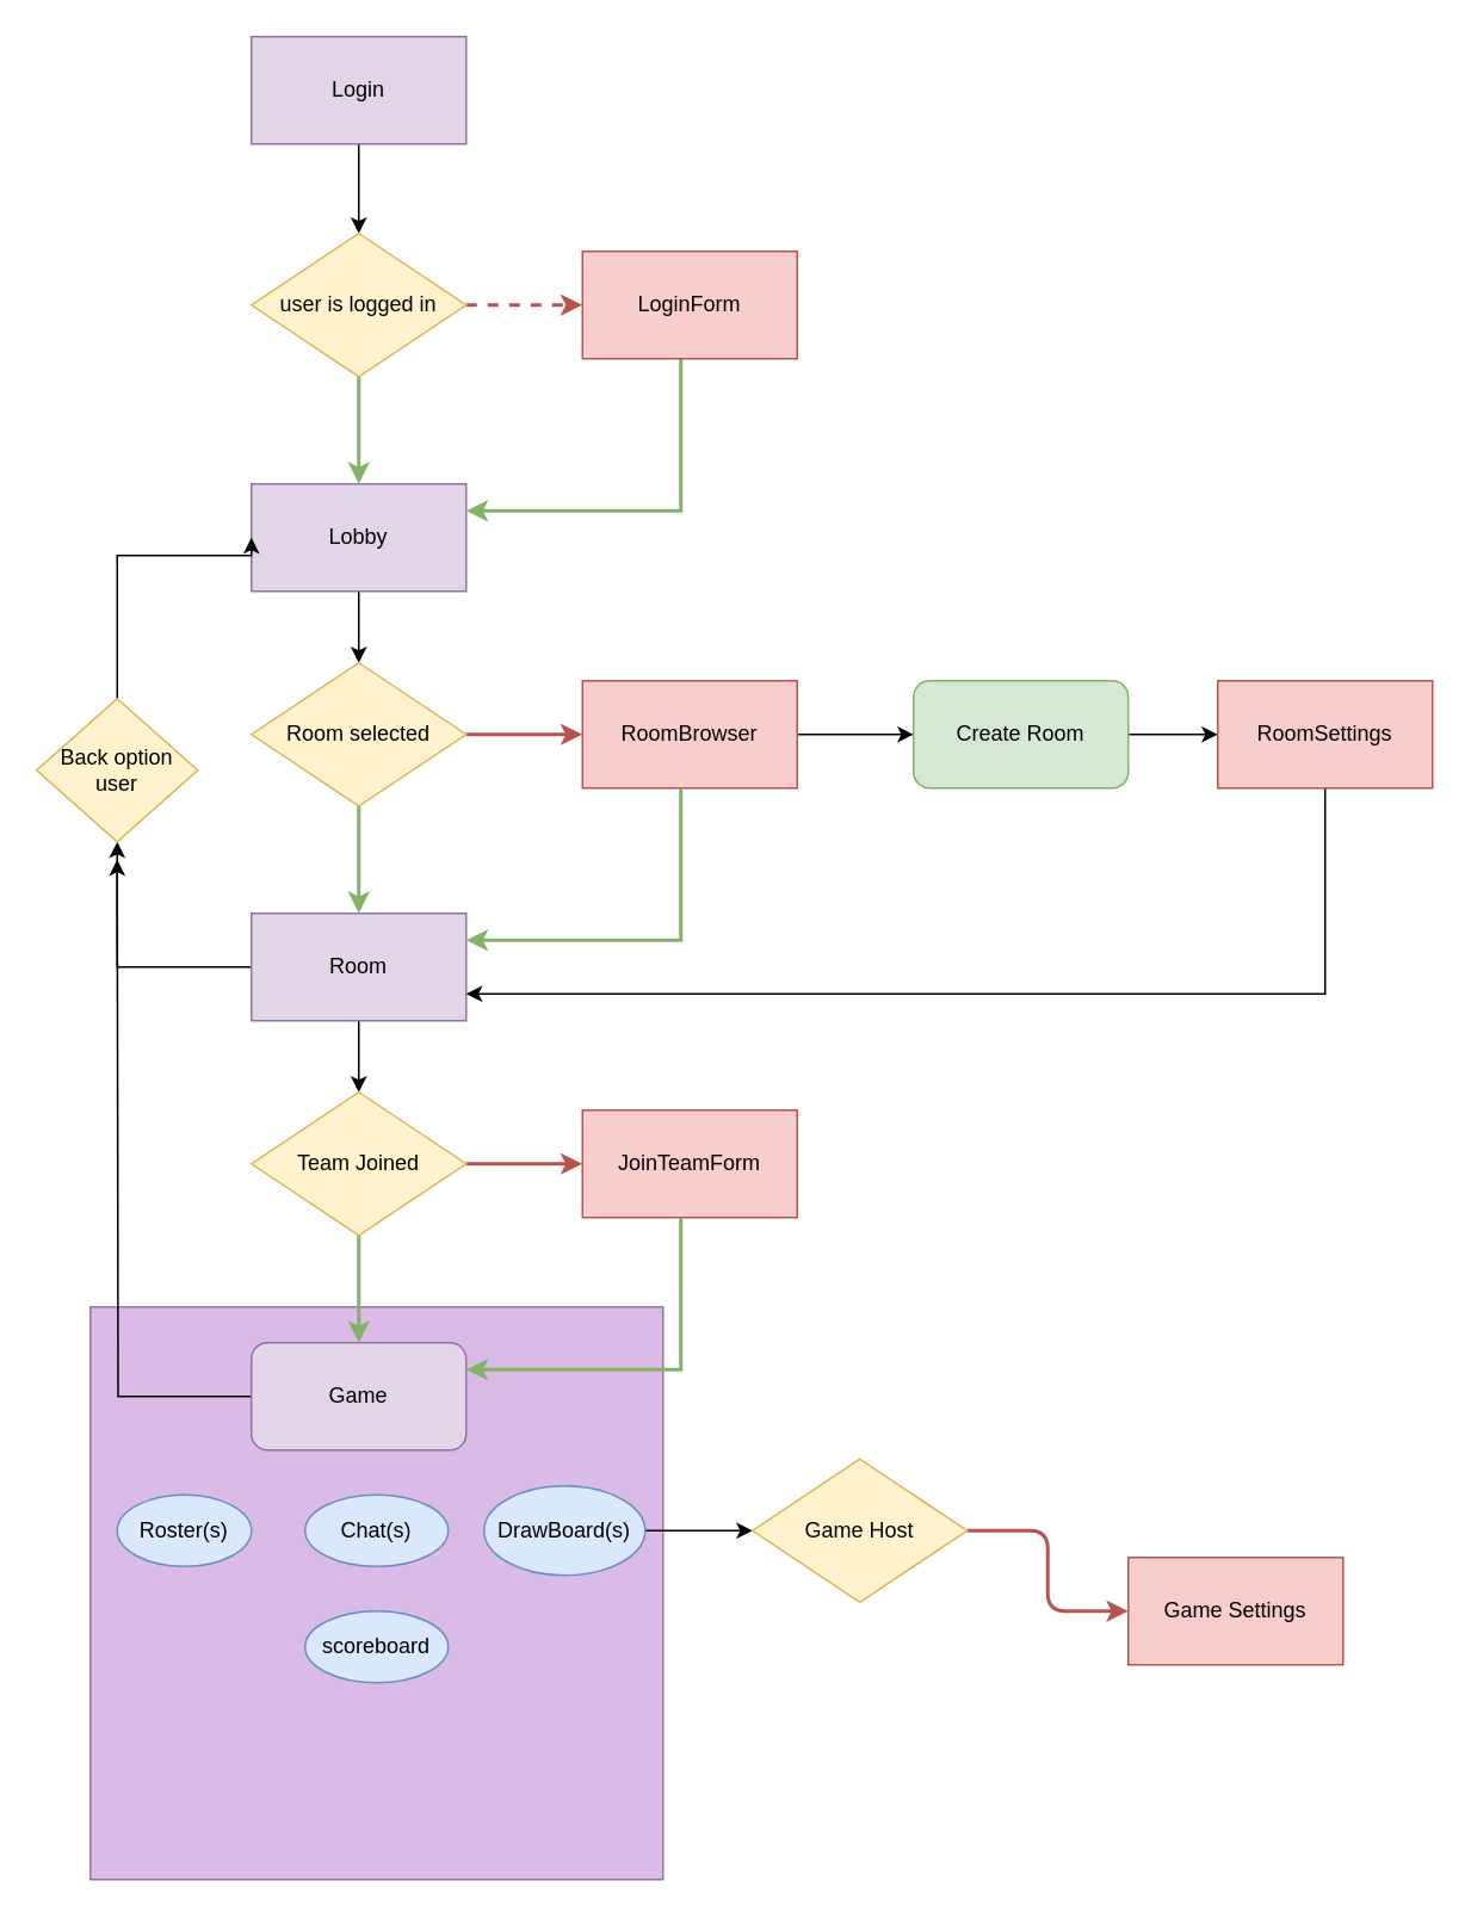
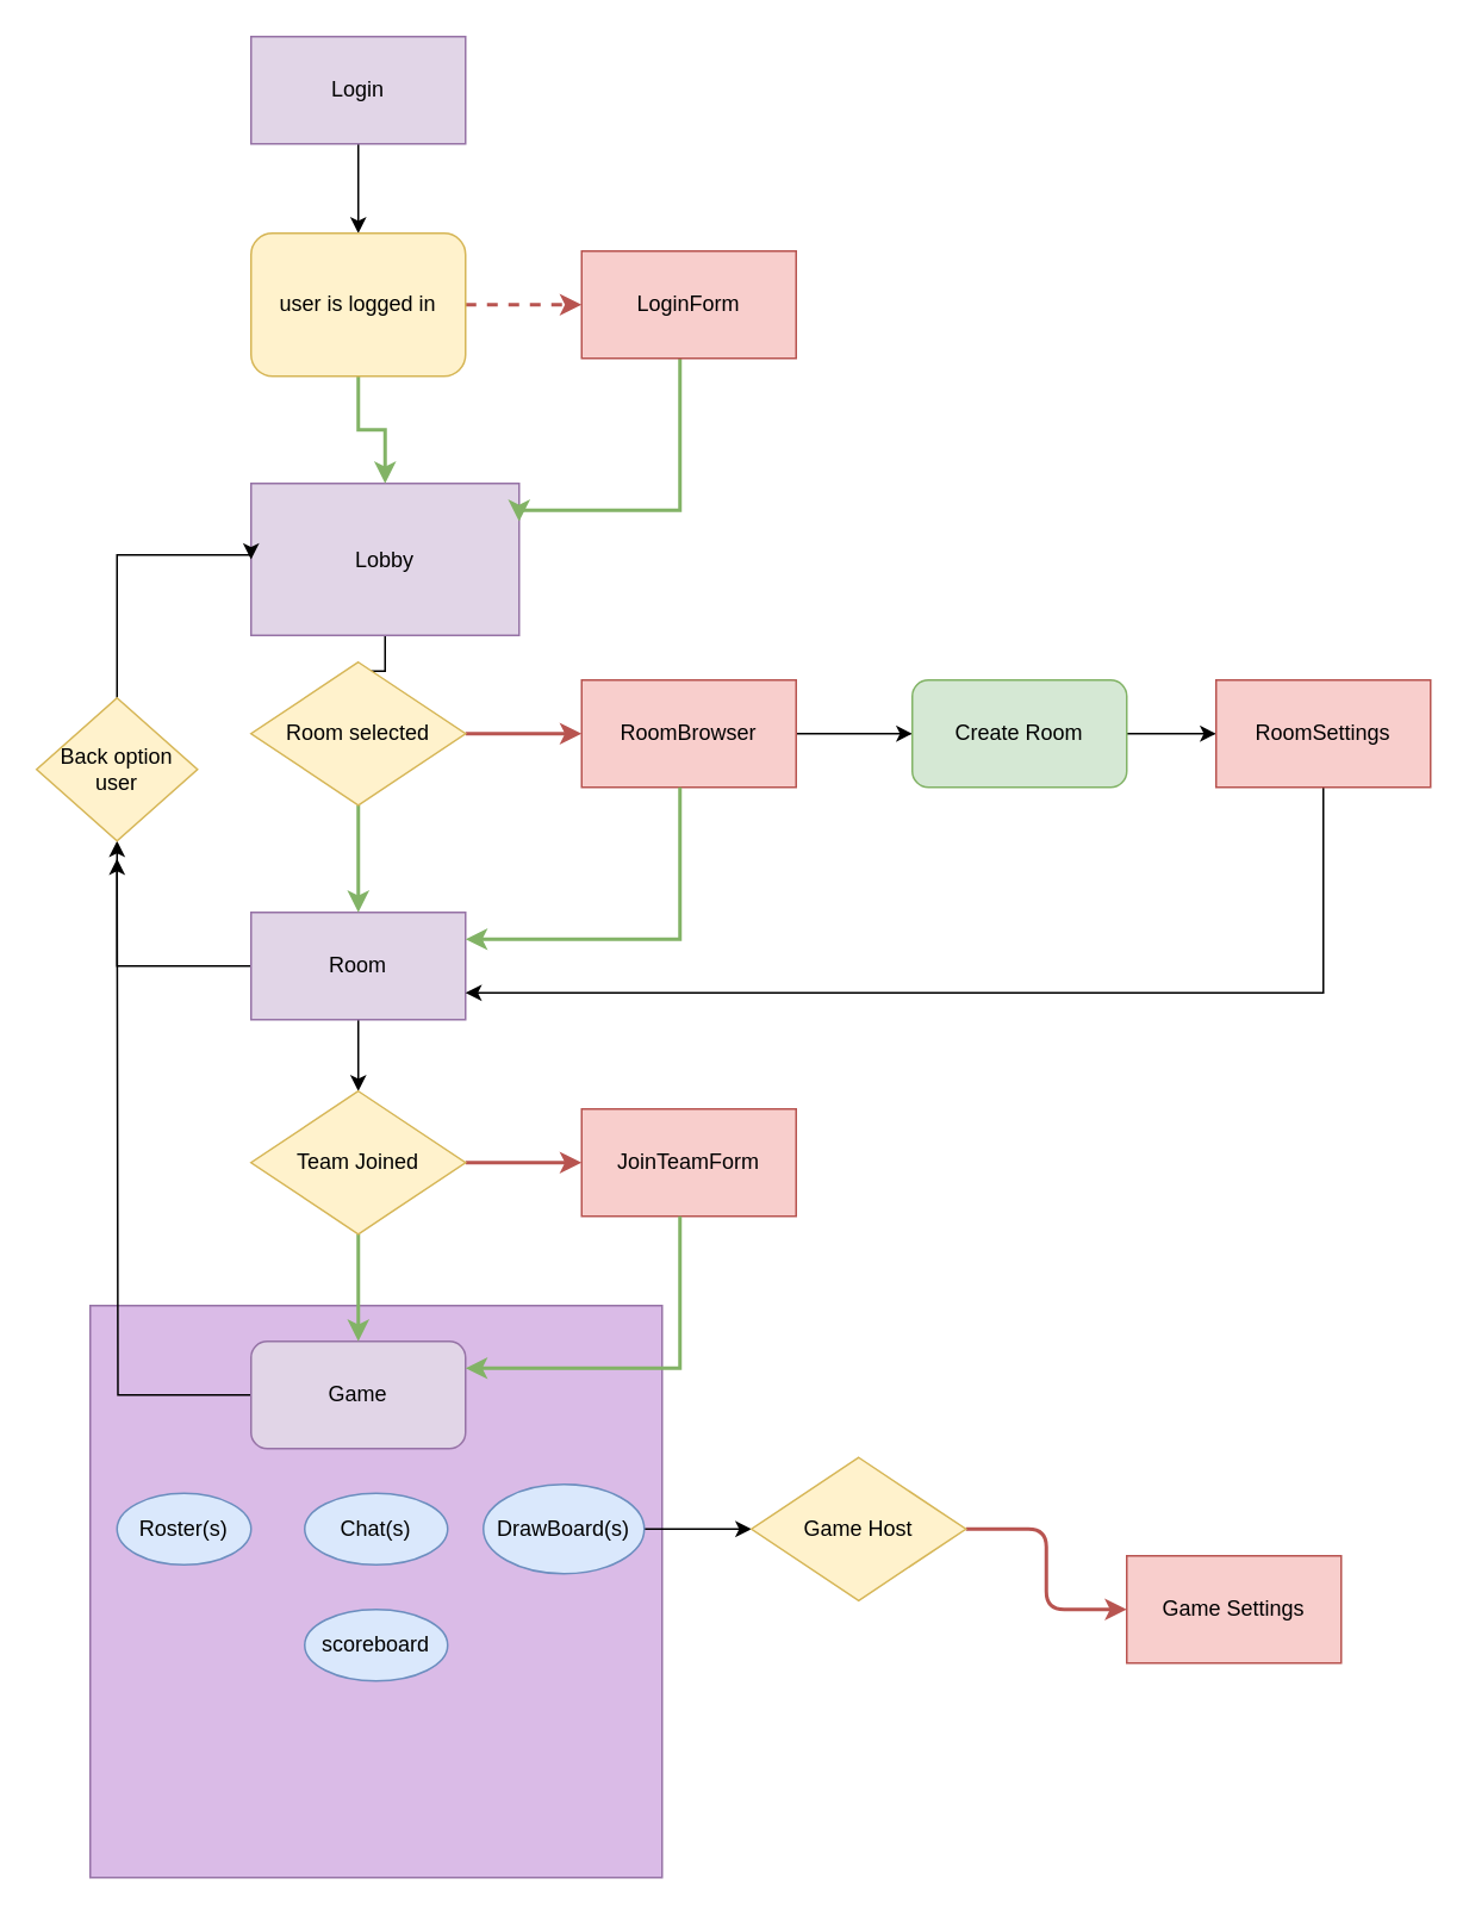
  <mxCell id="0" />
  <mxCell id="1" parent="0" />
  <mxCell id="2" value="" style="whiteSpace=wrap;html=1;aspect=fixed;fillColor=#DABBE7;strokeColor=#9673a6;" vertex="1" parent="1"><mxGeometry x="50" y="730" width="320" height="320" as="geometry" /></mxCell>
  <mxCell id="3" value="" style="edgeStyle=orthogonalEdgeStyle;rounded=0;orthogonalLoop=1;jettySize=auto;html=1;" edge="1" parent="1" source="4" target="24"><mxGeometry relative="1" as="geometry" /></mxCell>
  <mxCell id="4" value="RoomBrowser" style="rounded=0;whiteSpace=wrap;html=1;fillColor=#f8cecc;strokeColor=#b85450;" vertex="1" parent="1"><mxGeometry x="325" y="380" width="120" height="60" as="geometry" /></mxCell>
  <mxCell id="5" value="" style="edgeStyle=orthogonalEdgeStyle;rounded=0;orthogonalLoop=1;jettySize=auto;html=1;" edge="1" parent="1" source="6" target="20"><mxGeometry relative="1" as="geometry" /></mxCell>
- <mxCell id="6" value="Lobby" style="rounded=0;whiteSpace=wrap;html=1;fillColor=#e1d5e7;strokeColor=#9673a6;" vertex="1" parent="1"><mxGeometry x="140" y="270" width="120" height="60" as="geometry" /></mxCell>
+ <mxCell id="6" value="Lobby" style="rounded=0;whiteSpace=wrap;html=1;fillColor=#e1d5e7;strokeColor=#9673a6;" vertex="1" parent="1"><mxGeometry x="140" y="270" width="150" height="85" as="geometry" /></mxCell>
  <mxCell id="7" style="edgeStyle=orthogonalEdgeStyle;rounded=0;orthogonalLoop=1;jettySize=auto;html=1;entryX=1;entryY=0.25;entryDx=0;entryDy=0;fillColor=#d5e8d4;strokeColor=#82b366;strokeWidth=2;" edge="1" parent="1" source="8" target="6"><mxGeometry relative="1" as="geometry"><Array as="points"><mxPoint x="380" y="285" /></Array></mxGeometry></mxCell>
  <mxCell id="8" value="LoginForm" style="rounded=0;whiteSpace=wrap;html=1;fillColor=#f8cecc;strokeColor=#b85450;" vertex="1" parent="1"><mxGeometry x="325" y="140" width="120" height="60" as="geometry" /></mxCell>
  <mxCell id="9" value="" style="edgeStyle=orthogonalEdgeStyle;rounded=0;orthogonalLoop=1;jettySize=auto;html=1;" edge="1" parent="1" source="10" target="13"><mxGeometry relative="1" as="geometry" /></mxCell>
  <mxCell id="10" value="Login" style="rounded=0;whiteSpace=wrap;html=1;fillColor=#e1d5e7;strokeColor=#9673a6;" vertex="1" parent="1"><mxGeometry x="140" y="20" width="120" height="60" as="geometry" /></mxCell>
  <mxCell id="11" value="" style="edgeStyle=orthogonalEdgeStyle;rounded=0;orthogonalLoop=1;jettySize=auto;html=1;fillColor=#d5e8d4;strokeColor=#82b366;strokeWidth=2;" edge="1" parent="1" source="13" target="6"><mxGeometry relative="1" as="geometry" /></mxCell>
  <mxCell id="12" value="" style="edgeStyle=orthogonalEdgeStyle;rounded=1;orthogonalLoop=1;jettySize=auto;html=1;fillColor=#f8cecc;strokeColor=#b85450;strokeWidth=2;dashed=1;" edge="1" parent="1" source="13" target="8"><mxGeometry relative="1" as="geometry" /></mxCell>
- <mxCell id="13" value="user is logged in" style="rhombus;whiteSpace=wrap;html=1;fillColor=#fff2cc;strokeColor=#d6b656;" vertex="1" parent="1"><mxGeometry x="140" y="130" width="120" height="80" as="geometry" /></mxCell>
+ <mxCell id="13" value="user is logged in" style="whiteSpace=wrap;html=1;fillColor=#fff2cc;strokeColor=#d6b656;rounded=1;" vertex="1" parent="1"><mxGeometry x="140" y="130" width="120" height="80" as="geometry" /></mxCell>
  <mxCell id="14" style="edgeStyle=orthogonalEdgeStyle;rounded=0;orthogonalLoop=1;jettySize=auto;html=1;exitX=0;exitY=0.5;exitDx=0;exitDy=0;entryX=0.5;entryY=1;entryDx=0;entryDy=0;" edge="1" parent="1" source="16" target="22"><mxGeometry relative="1" as="geometry" /></mxCell>
  <mxCell id="15" value="" style="edgeStyle=orthogonalEdgeStyle;rounded=0;orthogonalLoop=1;jettySize=auto;html=1;" edge="1" parent="1" source="16" target="33"><mxGeometry relative="1" as="geometry" /></mxCell>
  <mxCell id="16" value="Room" style="rounded=0;whiteSpace=wrap;html=1;fillColor=#e1d5e7;strokeColor=#9673a6;" vertex="1" parent="1"><mxGeometry x="140" y="510" width="120" height="60" as="geometry" /></mxCell>
  <mxCell id="17" style="edgeStyle=orthogonalEdgeStyle;rounded=0;orthogonalLoop=1;jettySize=auto;html=1;entryX=1;entryY=0.25;entryDx=0;entryDy=0;fillColor=#d5e8d4;strokeColor=#82b366;strokeWidth=2;" edge="1" parent="1" target="16"><mxGeometry relative="1" as="geometry"><Array as="points"><mxPoint x="380" y="525" /></Array><mxPoint x="380" y="440" as="sourcePoint" /></mxGeometry></mxCell>
  <mxCell id="18" value="" style="edgeStyle=orthogonalEdgeStyle;rounded=0;orthogonalLoop=1;jettySize=auto;html=1;fillColor=#d5e8d4;strokeColor=#82b366;strokeWidth=2;" edge="1" parent="1" source="20" target="16"><mxGeometry relative="1" as="geometry" /></mxCell>
  <mxCell id="19" value="" style="edgeStyle=orthogonalEdgeStyle;rounded=1;orthogonalLoop=1;jettySize=auto;html=1;fillColor=#f8cecc;strokeColor=#b85450;strokeWidth=2;" edge="1" parent="1" source="20"><mxGeometry relative="1" as="geometry"><mxPoint x="325" y="410" as="targetPoint" /></mxGeometry></mxCell>
  <mxCell id="20" value="Room selected" style="rhombus;whiteSpace=wrap;html=1;fillColor=#fff2cc;strokeColor=#d6b656;" vertex="1" parent="1"><mxGeometry x="140" y="370" width="120" height="80" as="geometry" /></mxCell>
  <mxCell id="21" style="edgeStyle=orthogonalEdgeStyle;rounded=0;orthogonalLoop=1;jettySize=auto;html=1;exitX=0.5;exitY=0;exitDx=0;exitDy=0;entryX=0;entryY=0.5;entryDx=0;entryDy=0;" edge="1" parent="1" source="22" target="6"><mxGeometry relative="1" as="geometry"><Array as="points"><mxPoint x="65" y="310" /><mxPoint x="140" y="310" /></Array></mxGeometry></mxCell>
  <mxCell id="22" value="Back option user" style="rhombus;whiteSpace=wrap;html=1;fillColor=#fff2cc;strokeColor=#d6b656;" vertex="1" parent="1"><mxGeometry x="20" y="390" width="90" height="80" as="geometry" /></mxCell>
  <mxCell id="23" value="" style="edgeStyle=orthogonalEdgeStyle;rounded=0;orthogonalLoop=1;jettySize=auto;html=1;" edge="1" parent="1" source="24" target="26"><mxGeometry relative="1" as="geometry" /></mxCell>
  <mxCell id="24" value="Create Room" style="rounded=1;whiteSpace=wrap;html=1;fillColor=#d5e8d4;strokeColor=#82b366;" vertex="1" parent="1"><mxGeometry x="510" y="380" width="120" height="60" as="geometry" /></mxCell>
  <mxCell id="25" style="edgeStyle=orthogonalEdgeStyle;rounded=0;orthogonalLoop=1;jettySize=auto;html=1;exitX=0.5;exitY=1;exitDx=0;exitDy=0;entryX=1;entryY=0.75;entryDx=0;entryDy=0;" edge="1" parent="1" source="26" target="16"><mxGeometry relative="1" as="geometry" /></mxCell>
  <mxCell id="26" value="RoomSettings" style="rounded=0;whiteSpace=wrap;html=1;fillColor=#f8cecc;strokeColor=#b85450;" vertex="1" parent="1"><mxGeometry x="680" y="380" width="120" height="60" as="geometry" /></mxCell>
  <mxCell id="27" value="JoinTeamForm" style="rounded=0;whiteSpace=wrap;html=1;fillColor=#f8cecc;strokeColor=#b85450;" vertex="1" parent="1"><mxGeometry x="325" y="620" width="120" height="60" as="geometry" /></mxCell>
  <mxCell id="28" style="edgeStyle=orthogonalEdgeStyle;rounded=0;orthogonalLoop=1;jettySize=auto;html=1;exitX=0;exitY=0.5;exitDx=0;exitDy=0;" edge="1" parent="1" source="29"><mxGeometry relative="1" as="geometry"><mxPoint x="65" y="480" as="targetPoint" /></mxGeometry></mxCell>
  <mxCell id="29" value="Game" style="whiteSpace=wrap;html=1;fillColor=#e1d5e7;strokeColor=#9673a6;rounded=1;" vertex="1" parent="1"><mxGeometry x="140" y="750" width="120" height="60" as="geometry" /></mxCell>
  <mxCell id="30" style="edgeStyle=orthogonalEdgeStyle;rounded=0;orthogonalLoop=1;jettySize=auto;html=1;entryX=1;entryY=0.25;entryDx=0;entryDy=0;fillColor=#d5e8d4;strokeColor=#82b366;strokeWidth=2;" edge="1" parent="1" target="29"><mxGeometry relative="1" as="geometry"><Array as="points"><mxPoint x="380" y="765" /></Array><mxPoint x="380" y="680" as="sourcePoint" /></mxGeometry></mxCell>
  <mxCell id="31" value="" style="edgeStyle=orthogonalEdgeStyle;rounded=0;orthogonalLoop=1;jettySize=auto;html=1;fillColor=#d5e8d4;strokeColor=#82b366;strokeWidth=2;" edge="1" parent="1" source="33" target="29"><mxGeometry relative="1" as="geometry" /></mxCell>
  <mxCell id="32" value="" style="edgeStyle=orthogonalEdgeStyle;rounded=1;orthogonalLoop=1;jettySize=auto;html=1;fillColor=#f8cecc;strokeColor=#b85450;strokeWidth=2;" edge="1" parent="1" source="33"><mxGeometry relative="1" as="geometry"><mxPoint x="325" y="650" as="targetPoint" /></mxGeometry></mxCell>
  <mxCell id="33" value="Team Joined" style="rhombus;whiteSpace=wrap;html=1;fillColor=#fff2cc;strokeColor=#d6b656;" vertex="1" parent="1"><mxGeometry x="140" y="610" width="120" height="80" as="geometry" /></mxCell>
  <mxCell id="34" value="Roster(s)" style="ellipse;whiteSpace=wrap;html=1;fillColor=#dae8fc;strokeColor=#6c8ebf;" vertex="1" parent="1"><mxGeometry x="65" y="835" width="75" height="40" as="geometry" /></mxCell>
  <mxCell id="35" value="Chat(s)" style="ellipse;whiteSpace=wrap;html=1;fillColor=#dae8fc;strokeColor=#6c8ebf;" vertex="1" parent="1"><mxGeometry x="170" y="835" width="80" height="40" as="geometry" /></mxCell>
  <mxCell id="36" value="" style="edgeStyle=orthogonalEdgeStyle;rounded=0;orthogonalLoop=1;jettySize=auto;html=1;" edge="1" parent="1" source="37" target="41"><mxGeometry relative="1" as="geometry" /></mxCell>
  <mxCell id="37" value="DrawBoard(s)" style="ellipse;whiteSpace=wrap;html=1;fillColor=#dae8fc;strokeColor=#6c8ebf;" vertex="1" parent="1"><mxGeometry x="270" y="830" width="90" height="50" as="geometry" /></mxCell>
  <mxCell id="38" value="scoreboard" style="ellipse;whiteSpace=wrap;html=1;fillColor=#dae8fc;strokeColor=#6c8ebf;" vertex="1" parent="1"><mxGeometry x="170" y="900" width="80" height="40" as="geometry" /></mxCell>
  <mxCell id="39" value="Game Settings" style="rounded=0;whiteSpace=wrap;html=1;fillColor=#f8cecc;strokeColor=#b85450;" vertex="1" parent="1"><mxGeometry x="630" y="870" width="120" height="60" as="geometry" /></mxCell>
  <mxCell id="40" value="" style="edgeStyle=orthogonalEdgeStyle;rounded=1;orthogonalLoop=1;jettySize=auto;html=1;fillColor=#f8cecc;strokeColor=#b85450;strokeWidth=2;entryX=0;entryY=0.5;entryDx=0;entryDy=0;" edge="1" parent="1" source="41" target="39"><mxGeometry relative="1" as="geometry"><mxPoint x="602.5" y="870" as="targetPoint" /></mxGeometry></mxCell>
  <mxCell id="41" value="Game Host" style="rhombus;whiteSpace=wrap;html=1;fillColor=#fff2cc;strokeColor=#d6b656;" vertex="1" parent="1"><mxGeometry x="420" y="815" width="120" height="80" as="geometry" /></mxCell>
